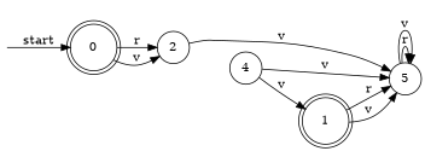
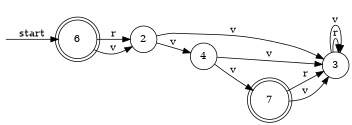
  digraph {
    rankdir=LR
    node [shape=circle]
    __start [shape=point style=invis]
-   0 [shape=doublecircle]
+   0 [shape=doublecircle label=6]
    2
-   3 [label=5]
+   3
    4
-   1 [shape=doublecircle]
+   1 [shape=doublecircle label=7]
    __start -> 0 [label=start]
    0 -> 2 [label=r]
    0 -> 2 [label=v]
    2 -> 3 [label=v]
+   2 -> 4 [label=v]
    3 -> 3 [label=r]
    3 -> 3 [label=v]
    4 -> 3 [label=v]
    4 -> 1 [label=v]
    1 -> 3 [label=r]
    1 -> 3 [label=v]
  }
